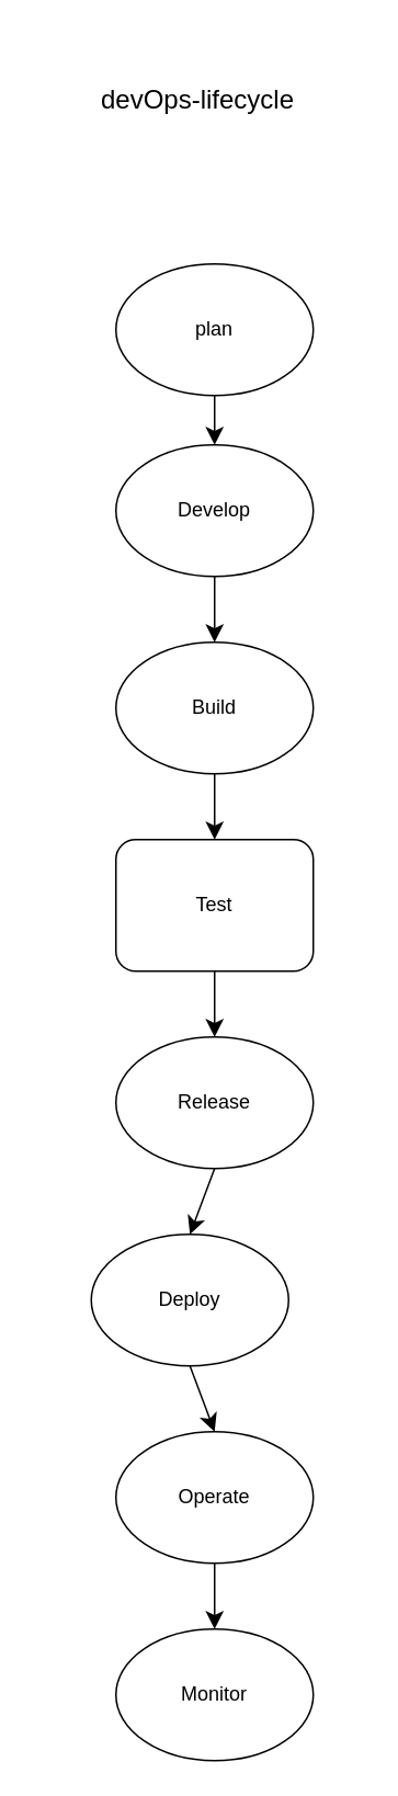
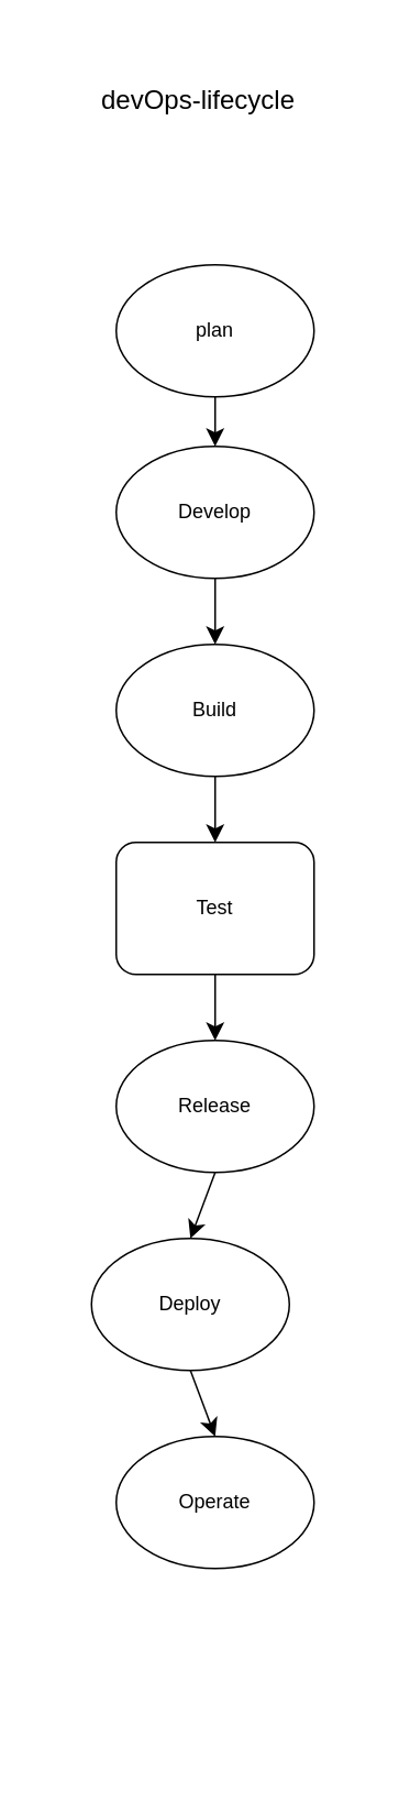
  <mxCell id="0" />
  <mxCell id="1" parent="0" />
  <mxCell id="2" value="Develop" style="ellipse;whiteSpace=wrap;html=1;" vertex="1" parent="1"><mxGeometry x="70" y="270" width="120" height="80" as="geometry" /></mxCell>
  <mxCell id="3" value="Build" style="ellipse;whiteSpace=wrap;html=1;" vertex="1" parent="1"><mxGeometry x="70" y="390" width="120" height="80" as="geometry" /></mxCell>
  <mxCell id="4" value="Test" style="whiteSpace=wrap;html=1;rounded=1;" vertex="1" parent="1"><mxGeometry x="70" y="510" width="120" height="80" as="geometry" /></mxCell>
  <mxCell id="5" value="" style="edgeStyle=none;curved=1;rounded=0;orthogonalLoop=1;jettySize=auto;html=1;fontSize=12;startSize=8;endSize=8;exitX=0.5;exitY=1;exitDx=0;exitDy=0;" edge="1" parent="1" source="4" target="6"><mxGeometry relative="1" as="geometry"><mxPoint x="180" y="610" as="sourcePoint" /></mxGeometry></mxCell>
  <mxCell id="6" value="Release" style="ellipse;whiteSpace=wrap;html=1;" vertex="1" parent="1"><mxGeometry x="70" y="630" width="120" height="80" as="geometry" /></mxCell>
  <mxCell id="7" value="Deploy" style="ellipse;whiteSpace=wrap;html=1;" vertex="1" parent="1"><mxGeometry x="55" y="750" width="120" height="80" as="geometry" /></mxCell>
  <mxCell id="8" value="Operate" style="ellipse;whiteSpace=wrap;html=1;" vertex="1" parent="1"><mxGeometry x="70" y="870" width="120" height="80" as="geometry" /></mxCell>
- <mxCell id="9" value="Monitor" style="ellipse;whiteSpace=wrap;html=1;" vertex="1" parent="1"><mxGeometry x="70" y="990" width="120" height="80" as="geometry" /></mxCell>
  <mxCell id="10" value="" style="edgeStyle=none;curved=1;rounded=0;orthogonalLoop=1;jettySize=auto;html=1;fontSize=12;startSize=8;endSize=8;" edge="1" parent="1" source="11"><mxGeometry relative="1" as="geometry"><mxPoint x="130" y="270" as="targetPoint" /></mxGeometry></mxCell>
  <mxCell id="11" value="plan" style="ellipse;whiteSpace=wrap;html=1;" vertex="1" parent="1"><mxGeometry x="70" y="160" width="120" height="80" as="geometry" /></mxCell>
  <mxCell id="12" value="devOps-lifecycle" style="text;strokeColor=none;fillColor=none;html=1;align=center;verticalAlign=middle;whiteSpace=wrap;rounded=0;fontSize=16;" vertex="1" parent="1"><mxGeometry x="20" y="20" width="200" height="80" as="geometry" /></mxCell>
  <mxCell id="13" value="" style="endArrow=classic;html=1;rounded=0;fontSize=12;startSize=8;endSize=8;curved=1;entryX=0.5;entryY=0;entryDx=0;entryDy=0;exitX=0.5;exitY=1;exitDx=0;exitDy=0;" edge="1" parent="1" source="2" target="3"><mxGeometry width="50" height="50" relative="1" as="geometry"><mxPoint x="105" y="390" as="sourcePoint" /><mxPoint x="155" y="340" as="targetPoint" /></mxGeometry></mxCell>
  <mxCell id="14" value="" style="edgeStyle=none;orthogonalLoop=1;jettySize=auto;html=1;rounded=0;fontSize=12;startSize=8;endSize=8;curved=1;exitX=0.5;exitY=1;exitDx=0;exitDy=0;entryX=0.5;entryY=0;entryDx=0;entryDy=0;" edge="1" parent="1" source="3" target="4"><mxGeometry width="120" relative="1" as="geometry"><mxPoint x="-50" y="410" as="sourcePoint" /><mxPoint x="70" y="410" as="targetPoint" /><Array as="points" /></mxGeometry></mxCell>
  <mxCell id="15" value="" style="endArrow=classic;html=1;rounded=0;fontSize=12;startSize=8;endSize=8;curved=1;exitX=0.5;exitY=1;exitDx=0;exitDy=0;entryX=0.5;entryY=0;entryDx=0;entryDy=0;" edge="1" parent="1" source="6" target="7"><mxGeometry width="50" height="50" relative="1" as="geometry"><mxPoint x="140" y="830" as="sourcePoint" /><mxPoint x="190" y="780" as="targetPoint" /></mxGeometry></mxCell>
  <mxCell id="16" value="" style="endArrow=classic;html=1;rounded=0;fontSize=12;startSize=8;endSize=8;curved=1;exitX=0.5;exitY=1;exitDx=0;exitDy=0;entryX=0.5;entryY=0;entryDx=0;entryDy=0;" edge="1" parent="1" source="7" target="8"><mxGeometry width="50" height="50" relative="1" as="geometry"><mxPoint x="140" y="980" as="sourcePoint" /><mxPoint x="190" y="930" as="targetPoint" /></mxGeometry></mxCell>
- <mxCell id="17" value="" style="endArrow=classic;html=1;rounded=0;fontSize=12;startSize=8;endSize=8;curved=1;exitX=0.5;exitY=1;exitDx=0;exitDy=0;entryX=0.5;entryY=0;entryDx=0;entryDy=0;" edge="1" parent="1" source="8" target="9"><mxGeometry width="50" height="50" relative="1" as="geometry"><mxPoint x="140" y="1110" as="sourcePoint" /><mxPoint x="190" y="1060" as="targetPoint" /></mxGeometry></mxCell>
